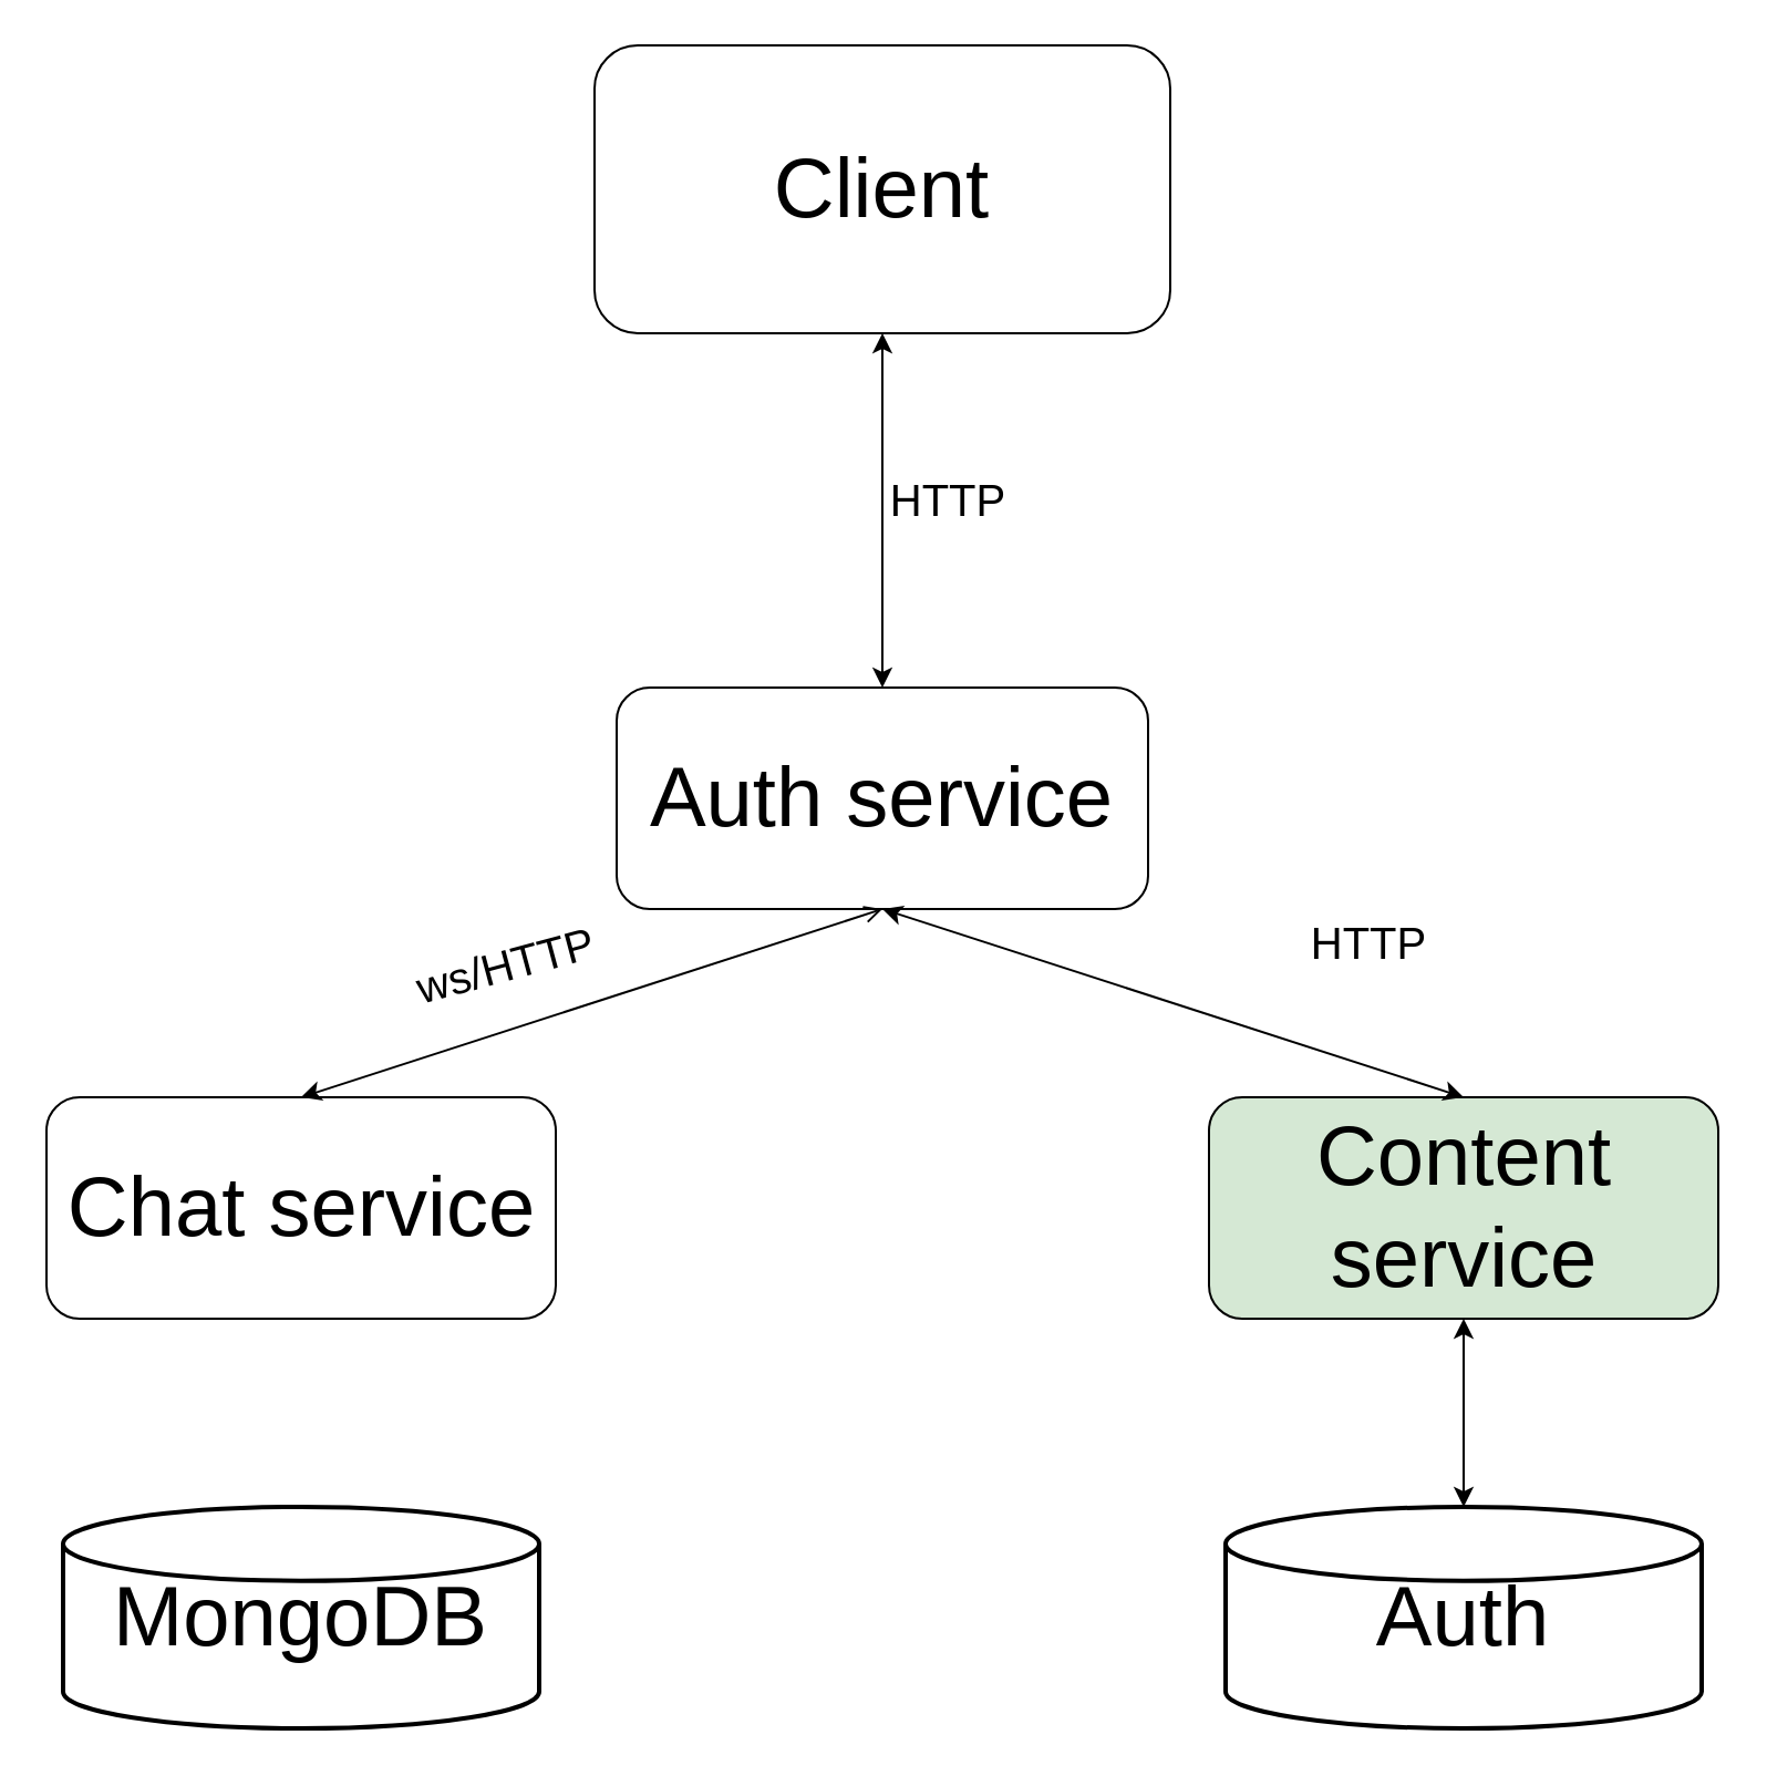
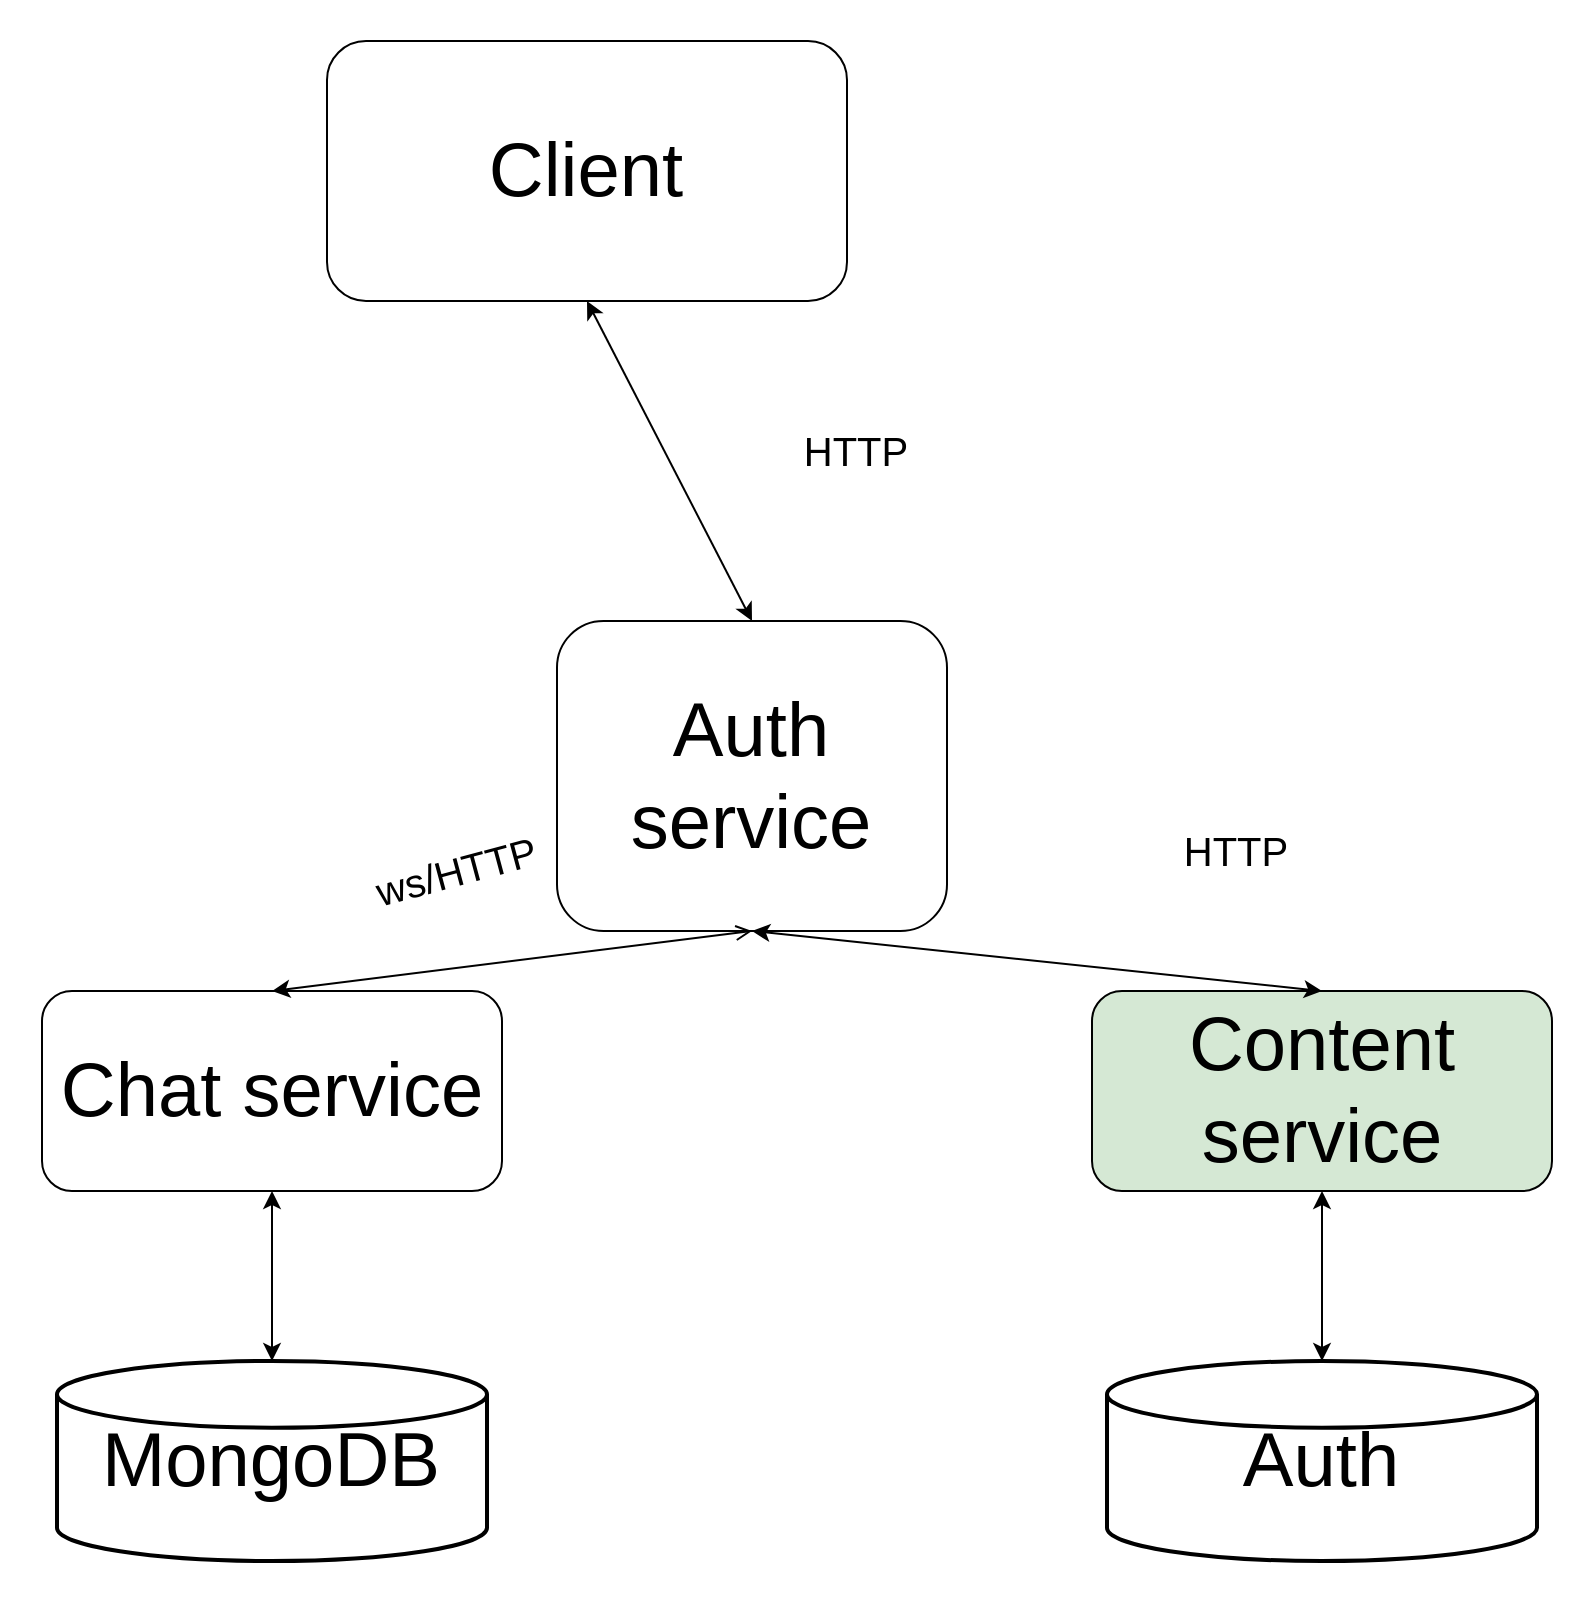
  <mxCell id="0" />
  <mxCell id="1" parent="0" />
- <mxCell id="2" value="&lt;font style=&quot;font-size: 38px;&quot;&gt;Client&lt;/font&gt;" style="rounded=1;whiteSpace=wrap;html=1;" parent="1" vertex="1"><mxGeometry x="268" y="20" width="260" height="130" as="geometry" /></mxCell>
- <mxCell id="3" value="&lt;span style=&quot;font-size: 38px;&quot;&gt;Auth service&lt;/span&gt;" style="rounded=1;whiteSpace=wrap;html=1;" parent="1" vertex="1"><mxGeometry x="278" y="310" width="240" height="100" as="geometry" /></mxCell>
+ <mxCell id="2" value="&lt;font style=&quot;font-size: 38px;&quot;&gt;Client&lt;/font&gt;" style="rounded=1;whiteSpace=wrap;html=1;" parent="1" vertex="1"><mxGeometry x="163" y="20" width="260" height="130" as="geometry" /></mxCell>
+ <mxCell id="3" value="&lt;span style=&quot;font-size: 38px;&quot;&gt;Auth service&lt;/span&gt;" style="rounded=1;whiteSpace=wrap;html=1;" parent="1" vertex="1"><mxGeometry x="278" y="310" width="195" height="155" as="geometry" /></mxCell>
  <mxCell id="4" value="&lt;span style=&quot;font-size: 38px;&quot;&gt;Chat service&lt;br&gt;&lt;/span&gt;" style="rounded=1;whiteSpace=wrap;html=1;" parent="1" vertex="1"><mxGeometry x="20.5" y="495" width="230" height="100" as="geometry" /></mxCell>
  <mxCell id="5" value="MongoDB" style="strokeWidth=2;html=1;shape=mxgraph.flowchart.database;whiteSpace=wrap;fontSize=38;" parent="1" vertex="1"><mxGeometry x="28" y="680" width="215" height="100" as="geometry" /></mxCell>
+ <mxCell id="6" value="" style="endArrow=classic;startArrow=classic;html=1;rounded=0;fontSize=38;entryX=0.5;entryY=1;entryDx=0;entryDy=0;exitX=0.5;exitY=0;exitDx=0;exitDy=0;exitPerimeter=0;" parent="1" source="5" target="4" edge="1"><mxGeometry width="50" height="50" relative="1" as="geometry"><mxPoint x="197.5" y="520" as="sourcePoint" /><mxPoint x="197.5" y="420" as="targetPoint" /></mxGeometry></mxCell>
  <mxCell id="7" value="&lt;span style=&quot;font-size: 38px;&quot;&gt;Content service&lt;br&gt;&lt;/span&gt;" style="rounded=1;whiteSpace=wrap;html=1;fillColor=#d5e8d4;" parent="1" vertex="1"><mxGeometry x="545.5" y="495" width="230" height="100" as="geometry" /></mxCell>
  <mxCell id="8" value="Auth" style="strokeWidth=2;html=1;shape=mxgraph.flowchart.database;whiteSpace=wrap;fontSize=38;" parent="1" vertex="1"><mxGeometry x="553" y="680" width="215" height="100" as="geometry" /></mxCell>
  <mxCell id="9" value="" style="endArrow=classic;startArrow=classic;html=1;rounded=0;fontSize=38;exitX=0.5;exitY=0;exitDx=0;exitDy=0;entryX=0.5;entryY=1;entryDx=0;entryDy=0;exitPerimeter=0;" parent="1" source="8" target="7" edge="1"><mxGeometry width="50" height="50" relative="1" as="geometry"><mxPoint x="418" y="545" as="sourcePoint" /><mxPoint x="418" y="425" as="targetPoint" /><Array as="points" /></mxGeometry></mxCell>
  <mxCell id="10" value="ws/HTTP" style="text;html=1;strokeColor=none;fillColor=none;align=center;verticalAlign=middle;whiteSpace=wrap;rounded=0;fontSize=20;rotation=-15;" parent="1" vertex="1"><mxGeometry x="198" y="420" width="60" height="30" as="geometry" /></mxCell>
  <mxCell id="11" value="" style="endArrow=open;startArrow=classic;html=1;rounded=0;exitX=0.5;exitY=0;exitDx=0;exitDy=0;entryX=0.5;entryY=1;entryDx=0;entryDy=0;" parent="1" source="4" target="3" edge="1"><mxGeometry width="50" height="50" relative="1" as="geometry"><mxPoint x="368" y="510" as="sourcePoint" /><mxPoint x="398" y="640" as="targetPoint" /></mxGeometry></mxCell>
  <mxCell id="12" value="" style="endArrow=classic;startArrow=classic;html=1;rounded=0;entryX=0.5;entryY=1;entryDx=0;entryDy=0;exitX=0.5;exitY=0;exitDx=0;exitDy=0;" parent="1" source="7" target="3" edge="1"><mxGeometry width="50" height="50" relative="1" as="geometry"><mxPoint x="368" y="510" as="sourcePoint" /><mxPoint x="398" y="360" as="targetPoint" /></mxGeometry></mxCell>
  <mxCell id="13" value="HTTP" style="text;html=1;strokeColor=none;fillColor=none;align=center;verticalAlign=middle;whiteSpace=wrap;rounded=0;fontSize=20;rotation=0;" parent="1" vertex="1"><mxGeometry x="588" y="410" width="60" height="30" as="geometry" /></mxCell>
  <mxCell id="14" value="HTTP" style="text;html=1;strokeColor=none;fillColor=none;align=center;verticalAlign=middle;whiteSpace=wrap;rounded=0;fontSize=20;rotation=0;" parent="1" vertex="1"><mxGeometry x="398" y="210" width="60" height="30" as="geometry" /></mxCell>
  <mxCell id="15" value="" style="endArrow=classic;startArrow=classic;html=1;rounded=0;entryX=0.5;entryY=1;entryDx=0;entryDy=0;exitX=0.5;exitY=0;exitDx=0;exitDy=0;" parent="1" source="3" target="2" edge="1"><mxGeometry width="50" height="50" relative="1" as="geometry"><mxPoint x="158" y="310" as="sourcePoint" /><mxPoint x="208" y="260" as="targetPoint" /></mxGeometry></mxCell>
